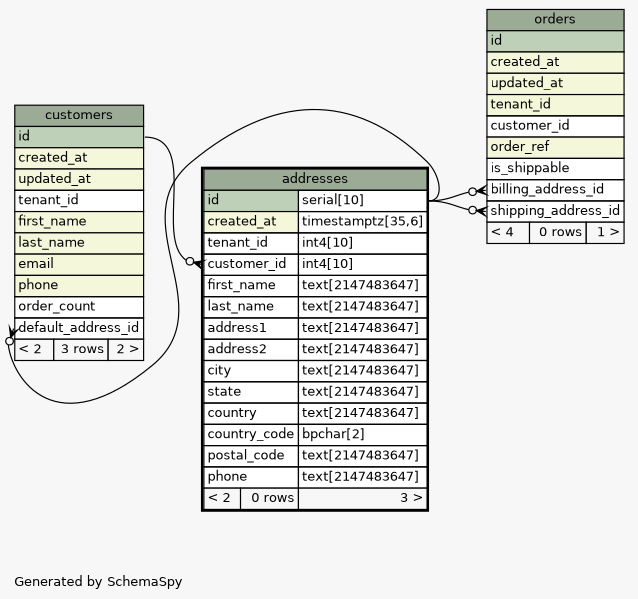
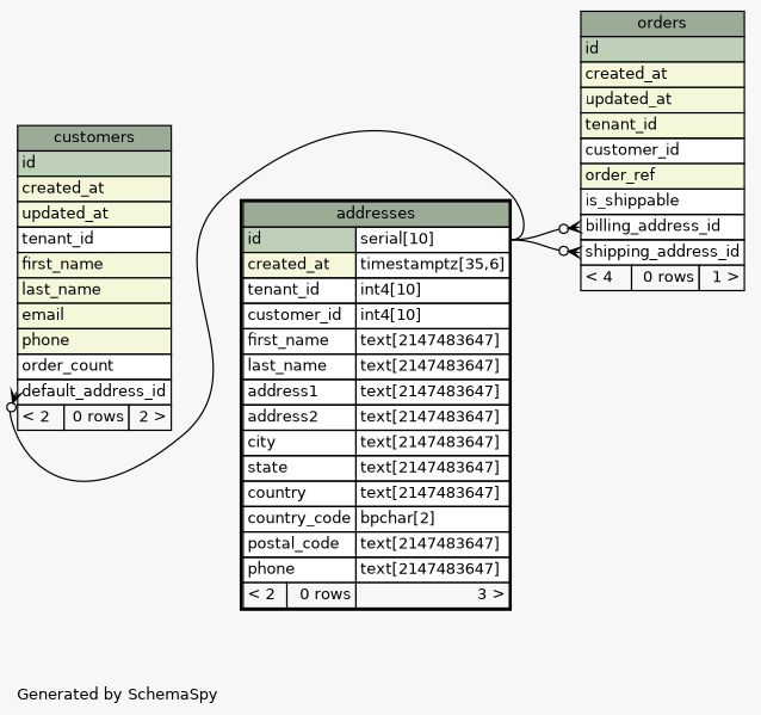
  digraph {
    bgcolor="#f7f7f7"
    fontname=Helvetica
    fontsize=11
    label="\nGenerated by SchemaSpy"
    labeljust=l
    nodesep=0.18
    rankdir=RL
    ranksep=0.46
    node [fontname=Helvetica fontsize=11 shape=plaintext]
    edge [arrowhead=none arrowsize=0.8 arrowtail=crowodot dir=back headport="id.type:e"]
    n1 [label=<     <TABLE BORDER="2" CELLBORDER="1" CELLSPACING="0" BGCOLOR="#ffffff">       <TR><TD COLSPAN="3" BGCOLOR="#9bab96" ALIGN="CENTER">addresses</TD></TR>       <TR><TD PORT="id" COLSPAN="2" BGCOLOR="#bed1b8" ALIGN="LEFT">id</TD><TD PORT="id.type" ALIGN="LEFT">serial[10]</TD></TR>       <TR><TD PORT="created_at" COLSPAN="2" BGCOLOR="#f4f7da" ALIGN="LEFT">created_at</TD><TD PORT="created_at.type" ALIGN="LEFT">timestamptz[35,6]</TD></TR>       <TR><TD PORT="tenant_id" COLSPAN="2" ALIGN="LEFT">tenant_id</TD><TD PORT="tenant_id.type" ALIGN="LEFT">int4[10]</TD></TR>       <TR><TD PORT="customer_id" COLSPAN="2" ALIGN="LEFT">customer_id</TD><TD PORT="customer_id.type" ALIGN="LEFT">int4[10]</TD></TR>       <TR><TD PORT="first_name" COLSPAN="2" ALIGN="LEFT">first_name</TD><TD PORT="first_name.type" ALIGN="LEFT">text[2147483647]</TD></TR>       <TR><TD PORT="last_name" COLSPAN="2" ALIGN="LEFT">last_name</TD><TD PORT="last_name.type" ALIGN="LEFT">text[2147483647]</TD></TR>       <TR><TD PORT="address1" COLSPAN="2" ALIGN="LEFT">address1</TD><TD PORT="address1.type" ALIGN="LEFT">text[2147483647]</TD></TR>       <TR><TD PORT="address2" COLSPAN="2" ALIGN="LEFT">address2</TD><TD PORT="address2.type" ALIGN="LEFT">text[2147483647]</TD></TR>       <TR><TD PORT="city" COLSPAN="2" ALIGN="LEFT">city</TD><TD PORT="city.type" ALIGN="LEFT">text[2147483647]</TD></TR>       <TR><TD PORT="state" COLSPAN="2" ALIGN="LEFT">state</TD><TD PORT="state.type" ALIGN="LEFT">text[2147483647]</TD></TR>       <TR><TD PORT="country" COLSPAN="2" ALIGN="LEFT">country</TD><TD PORT="country.type" ALIGN="LEFT">text[2147483647]</TD></TR>       <TR><TD PORT="country_code" COLSPAN="2" ALIGN="LEFT">country_code</TD><TD PORT="country_code.type" ALIGN="LEFT">bpchar[2]</TD></TR>       <TR><TD PORT="postal_code" COLSPAN="2" ALIGN="LEFT">postal_code</TD><TD PORT="postal_code.type" ALIGN="LEFT">text[2147483647]</TD></TR>       <TR><TD PORT="phone" COLSPAN="2" ALIGN="LEFT">phone</TD><TD PORT="phone.type" ALIGN="LEFT">text[2147483647]</TD></TR>       <TR><TD ALIGN="LEFT" BGCOLOR="#f7f7f7">&lt; 2</TD><TD ALIGN="RIGHT" BGCOLOR="#f7f7f7">0 rows</TD><TD ALIGN="RIGHT" BGCOLOR="#f7f7f7">3 &gt;</TD></TR>     </TABLE>>]
-   n2 [label=<     <TABLE BORDER="0" CELLBORDER="1" CELLSPACING="0" BGCOLOR="#ffffff">       <TR><TD COLSPAN="3" BGCOLOR="#9bab96" ALIGN="CENTER">customers</TD></TR>       <TR><TD PORT="id" COLSPAN="3" BGCOLOR="#bed1b8" ALIGN="LEFT">id</TD></TR>       <TR><TD PORT="created_at" COLSPAN="3" BGCOLOR="#f4f7da" ALIGN="LEFT">created_at</TD></TR>       <TR><TD PORT="updated_at" COLSPAN="3" BGCOLOR="#f4f7da" ALIGN="LEFT">updated_at</TD></TR>       <TR><TD PORT="tenant_id" COLSPAN="3" ALIGN="LEFT">tenant_id</TD></TR>       <TR><TD PORT="first_name" COLSPAN="3" BGCOLOR="#f4f7da" ALIGN="LEFT">first_name</TD></TR>       <TR><TD PORT="last_name" COLSPAN="3" BGCOLOR="#f4f7da" ALIGN="LEFT">last_name</TD></TR>       <TR><TD PORT="email" COLSPAN="3" BGCOLOR="#f4f7da" ALIGN="LEFT">email</TD></TR>       <TR><TD PORT="phone" COLSPAN="3" BGCOLOR="#f4f7da" ALIGN="LEFT">phone</TD></TR>       <TR><TD PORT="order_count" COLSPAN="3" ALIGN="LEFT">order_count</TD></TR>       <TR><TD PORT="default_address_id" COLSPAN="3" ALIGN="LEFT">default_address_id</TD></TR>       <TR><TD ALIGN="LEFT" BGCOLOR="#f7f7f7">&lt; 2</TD><TD ALIGN="RIGHT" BGCOLOR="#f7f7f7">3 rows</TD><TD ALIGN="RIGHT" BGCOLOR="#f7f7f7">2 &gt;</TD></TR>     </TABLE>>]
+   n2 [label=<     <TABLE BORDER="0" CELLBORDER="1" CELLSPACING="0" BGCOLOR="#ffffff">       <TR><TD COLSPAN="3" BGCOLOR="#9bab96" ALIGN="CENTER">customers</TD></TR>       <TR><TD PORT="id" COLSPAN="3" BGCOLOR="#bed1b8" ALIGN="LEFT">id</TD></TR>       <TR><TD PORT="created_at" COLSPAN="3" BGCOLOR="#f4f7da" ALIGN="LEFT">created_at</TD></TR>       <TR><TD PORT="updated_at" COLSPAN="3" BGCOLOR="#f4f7da" ALIGN="LEFT">updated_at</TD></TR>       <TR><TD PORT="tenant_id" COLSPAN="3" ALIGN="LEFT">tenant_id</TD></TR>       <TR><TD PORT="first_name" COLSPAN="3" BGCOLOR="#f4f7da" ALIGN="LEFT">first_name</TD></TR>       <TR><TD PORT="last_name" COLSPAN="3" BGCOLOR="#f4f7da" ALIGN="LEFT">last_name</TD></TR>       <TR><TD PORT="email" COLSPAN="3" BGCOLOR="#f4f7da" ALIGN="LEFT">email</TD></TR>       <TR><TD PORT="phone" COLSPAN="3" BGCOLOR="#f4f7da" ALIGN="LEFT">phone</TD></TR>       <TR><TD PORT="order_count" COLSPAN="3" ALIGN="LEFT">order_count</TD></TR>       <TR><TD PORT="default_address_id" COLSPAN="3" ALIGN="LEFT">default_address_id</TD></TR>       <TR><TD ALIGN="LEFT" BGCOLOR="#f7f7f7">&lt; 2</TD><TD ALIGN="RIGHT" BGCOLOR="#f7f7f7">0 rows</TD><TD ALIGN="RIGHT" BGCOLOR="#f7f7f7">2 &gt;</TD></TR>     </TABLE>>]
    n3 [label=<     <TABLE BORDER="0" CELLBORDER="1" CELLSPACING="0" BGCOLOR="#ffffff">       <TR><TD COLSPAN="3" BGCOLOR="#9bab96" ALIGN="CENTER">orders</TD></TR>       <TR><TD PORT="id" COLSPAN="3" BGCOLOR="#bed1b8" ALIGN="LEFT">id</TD></TR>       <TR><TD PORT="created_at" COLSPAN="3" BGCOLOR="#f4f7da" ALIGN="LEFT">created_at</TD></TR>       <TR><TD PORT="updated_at" COLSPAN="3" BGCOLOR="#f4f7da" ALIGN="LEFT">updated_at</TD></TR>       <TR><TD PORT="tenant_id" COLSPAN="3" BGCOLOR="#f4f7da" ALIGN="LEFT">tenant_id</TD></TR>       <TR><TD PORT="customer_id" COLSPAN="3" ALIGN="LEFT">customer_id</TD></TR>       <TR><TD PORT="order_ref" COLSPAN="3" BGCOLOR="#f4f7da" ALIGN="LEFT">order_ref</TD></TR>       <TR><TD PORT="is_shippable" COLSPAN="3" ALIGN="LEFT">is_shippable</TD></TR>       <TR><TD PORT="billing_address_id" COLSPAN="3" ALIGN="LEFT">billing_address_id</TD></TR>       <TR><TD PORT="shipping_address_id" COLSPAN="3" ALIGN="LEFT">shipping_address_id</TD></TR>       <TR><TD ALIGN="LEFT" BGCOLOR="#f7f7f7">&lt; 4</TD><TD ALIGN="RIGHT" BGCOLOR="#f7f7f7">0 rows</TD><TD ALIGN="RIGHT" BGCOLOR="#f7f7f7">1 &gt;</TD></TR>     </TABLE>>]
-   n1 -> n2 [headport="id:e" tailport="customer_id:w"]
    n2 -> n1 [tailport="default_address_id:w"]
    n3 -> n1 [tailport="billing_address_id:w"]
    n3 -> n1 [tailport="shipping_address_id:w"]
  }
